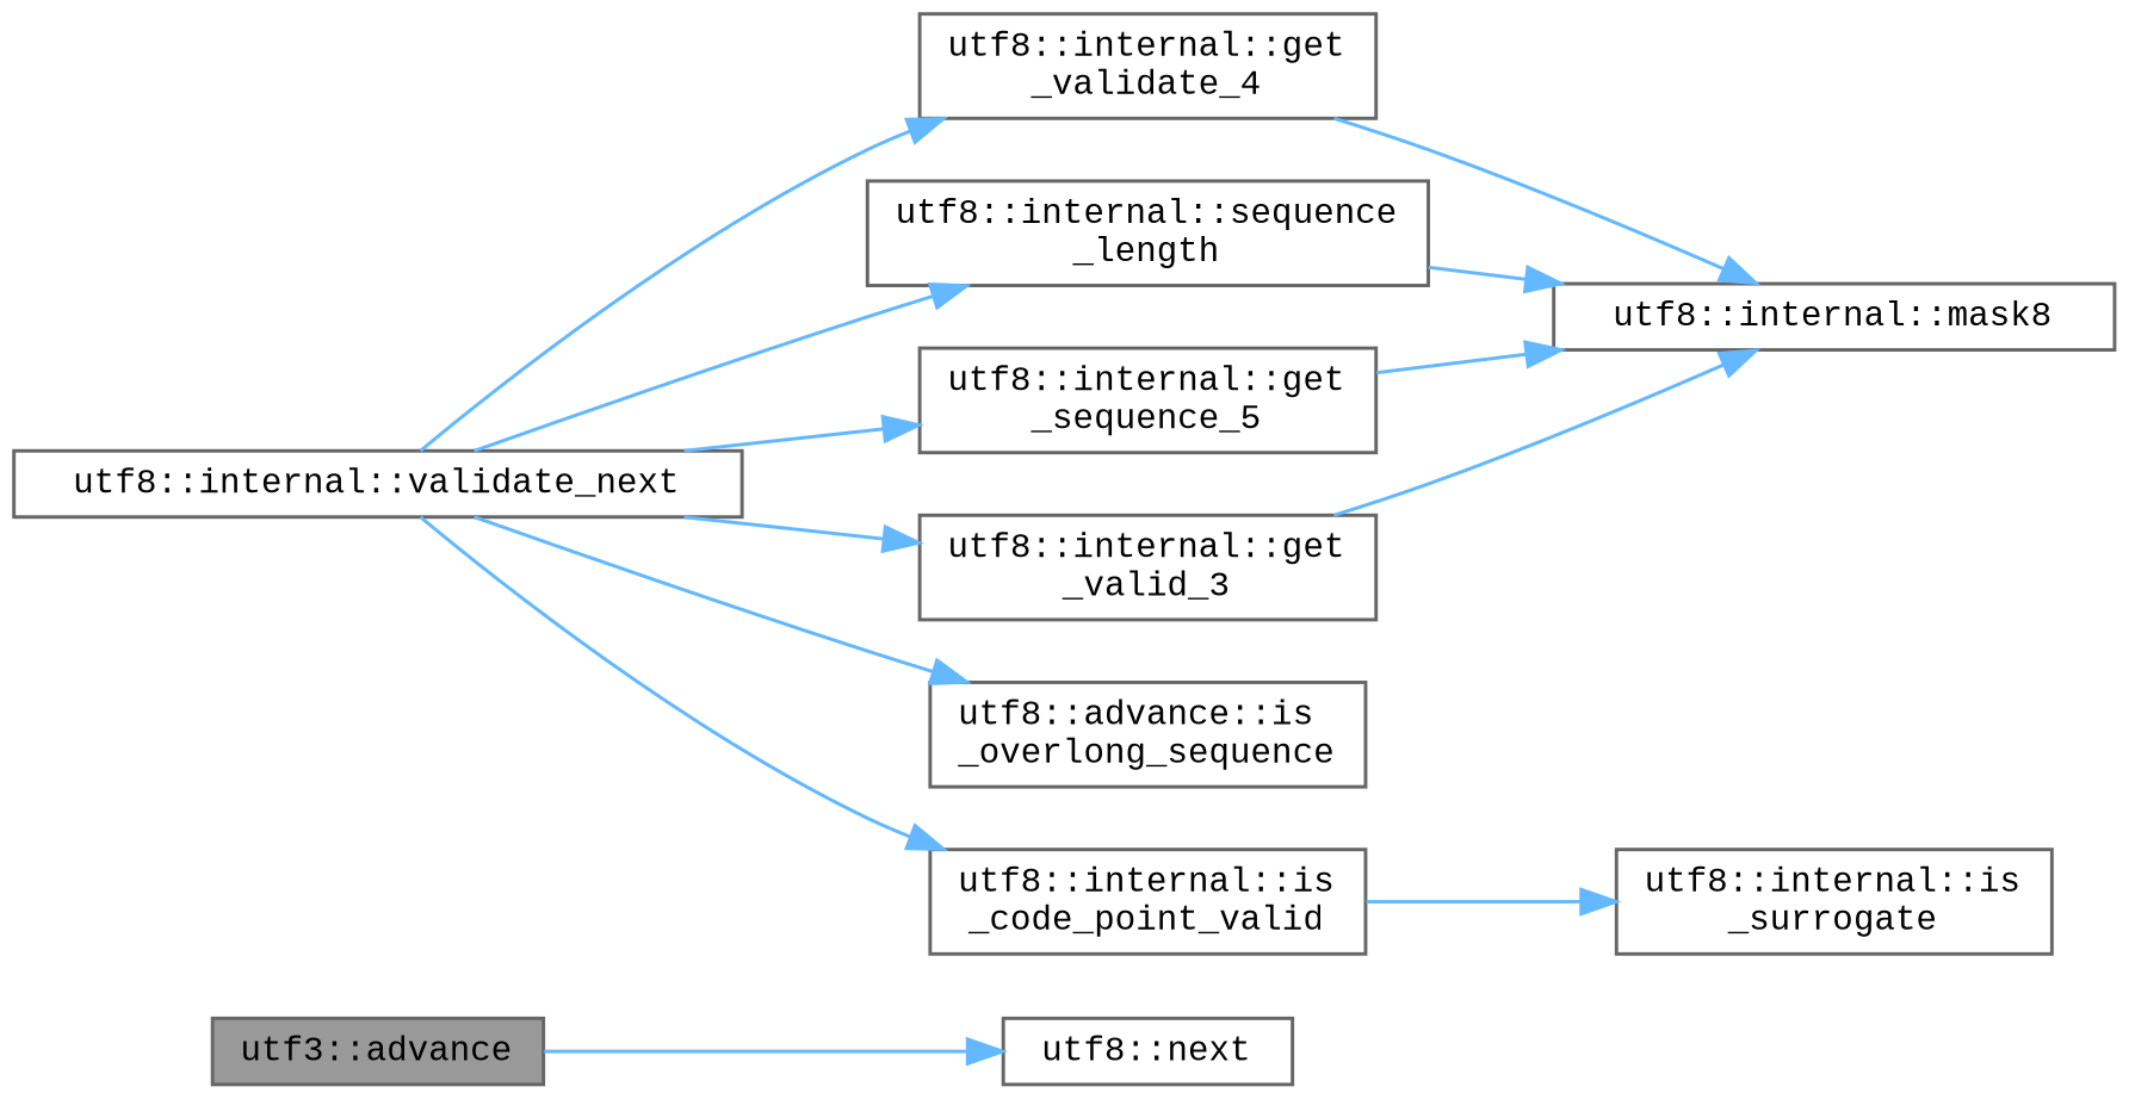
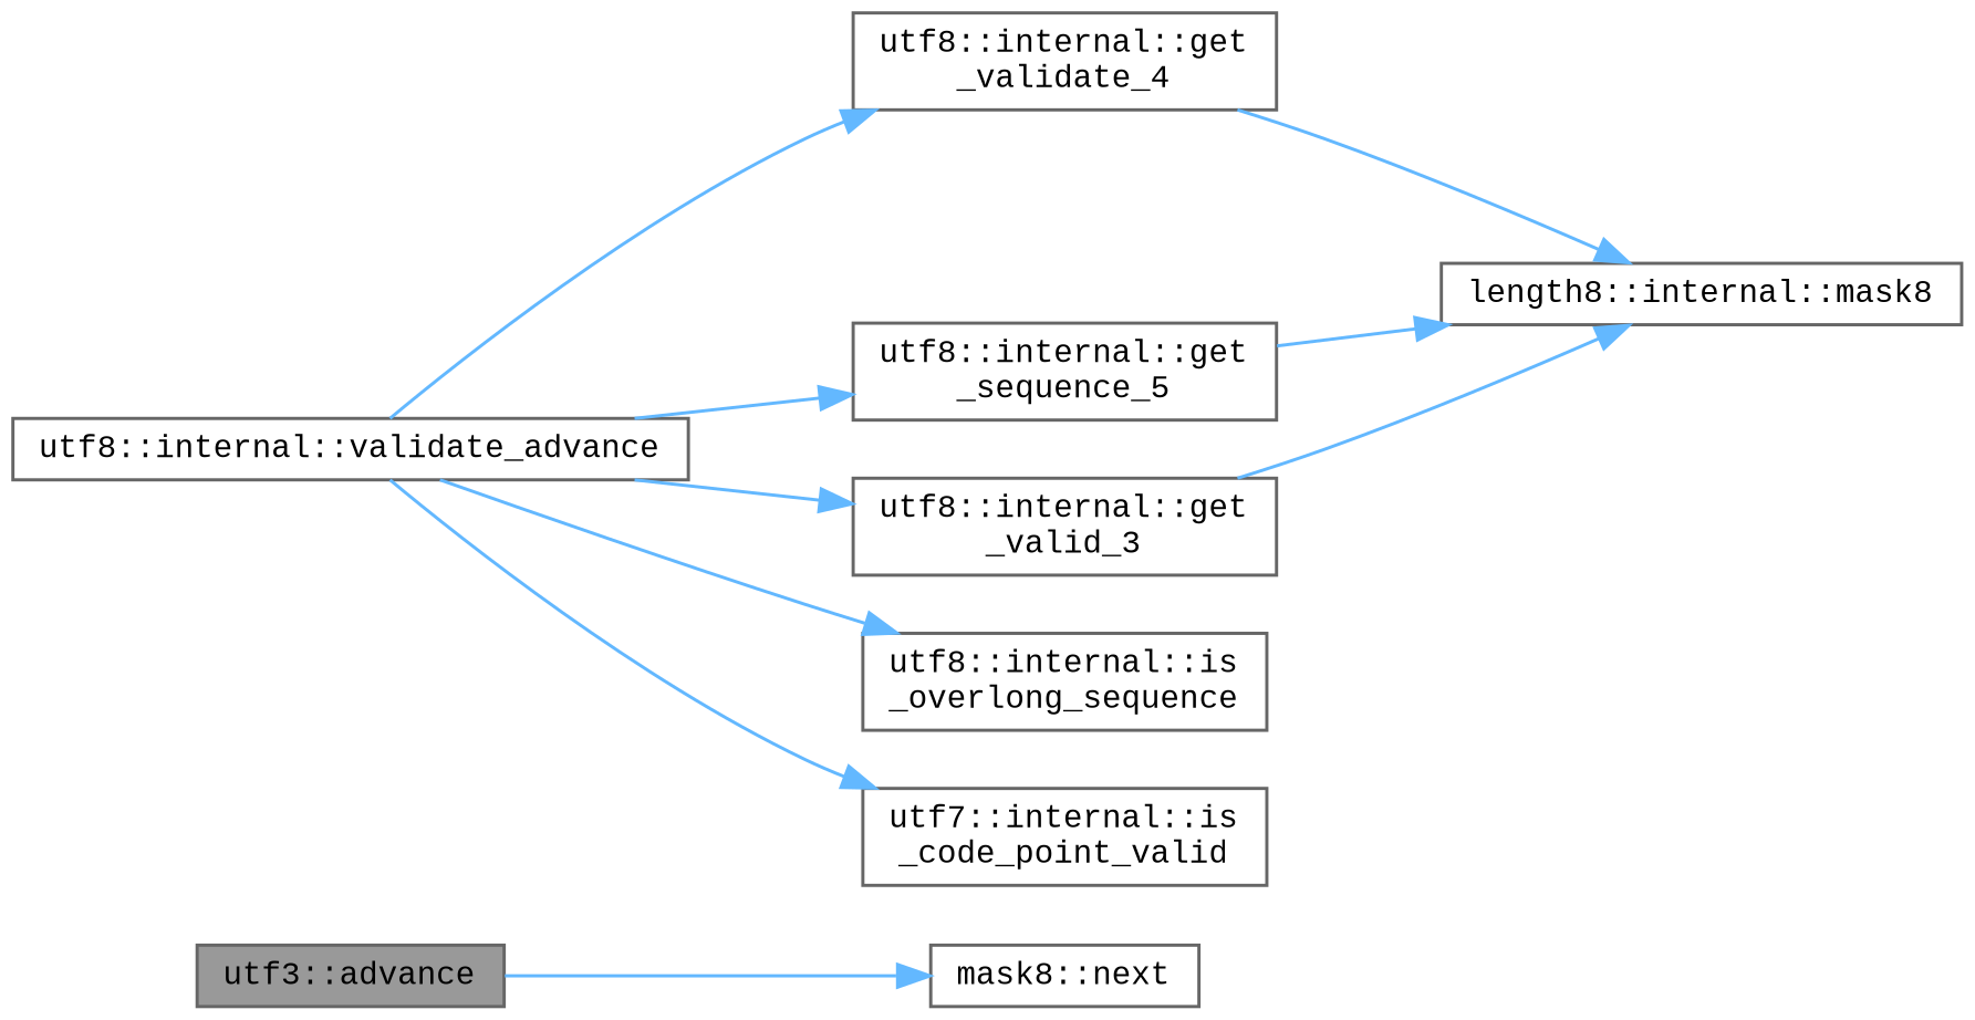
  digraph {
    fontname="Liberation Mono"
    rankdir=LR
    node [color=grey40 fillcolor=white fontname="Liberation Mono" fontsize=10 shape=box style=filled]
    edge [color=steelblue1 fontname="Liberation Mono" fontsize=10 labelfontname=Helvetica labelfontsize=10 style=solid]
    n1 [color=gray40 fillcolor=grey60 fontcolor=black height=0.2 label="utf3::advance" width=0.4]
-   n2 [height=0.2 label="utf8::next" width=0.4]
-   n3 [height=0.2 label="utf8::internal::validate_next" width=0.4]
+   n2 [height=0.2 label="mask8::next" width=0.4]
+   n3 [height=0.2 label="utf8::internal::validate_advance" width=0.4]
    n4 [height=0.2 label="utf8::internal::get\l_sequence_5" width=0.4]
    n5 [height=0.2 label="utf8::internal::get\l_valid_3" width=0.4]
    n6 [height=0.2 label="utf8::internal::get\l_validate_4" width=0.4]
-   n7 [height=0.2 label="utf8::internal::is\l_code_point_valid" width=0.4]
-   n8 [height=0.2 label="utf8::advance::is\l_overlong_sequence" width=0.4]
-   n9 [height=0.2 label="utf8::internal::sequence\l_length" width=0.4]
-   n10 [height=0.2 label="utf8::internal::mask8" width=0.4]
-   n11 [height=0.2 label="utf8::internal::is\l_surrogate" width=0.4]
+   n7 [height=0.2 label="utf7::internal::is\l_code_point_valid" width=0.4]
+   n8 [height=0.2 label="utf8::internal::is\l_overlong_sequence" width=0.4]
+   n10 [height=0.2 label="length8::internal::mask8" width=0.4]
    n1 -> n2
    n3 -> n4
    n3 -> n5
    n3 -> n6
    n3 -> n7
    n3 -> n8
-   n3 -> n9
    n4 -> n10
    n5 -> n10
    n6 -> n10
-   n7 -> n11
-   n9 -> n10
  }
